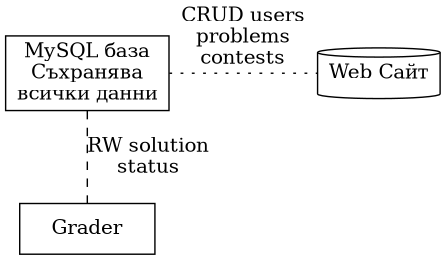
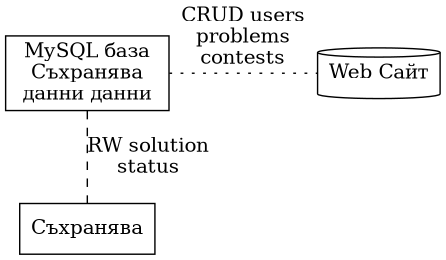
  graph {
    node [shape=box]
-   n1 [label="MySQL база\nСъхранява\nвсички данни"]
+   n1 [label="MySQL база\nСъхранява\nданни данни"]
    n2 [label="Web Сайт" shape=cylinder]
-   n3 [label=Grader]
+   n3 [label="Съхранява"]
    subgraph sub_1 {
      rank=same
      n1
      n2
    }
    n1 -- n2 [label="CRUD users\nproblems\ncontests" style=dotted]
    n1 -- n3 [label="RW solution\nstatus" style=dashed]
  }
